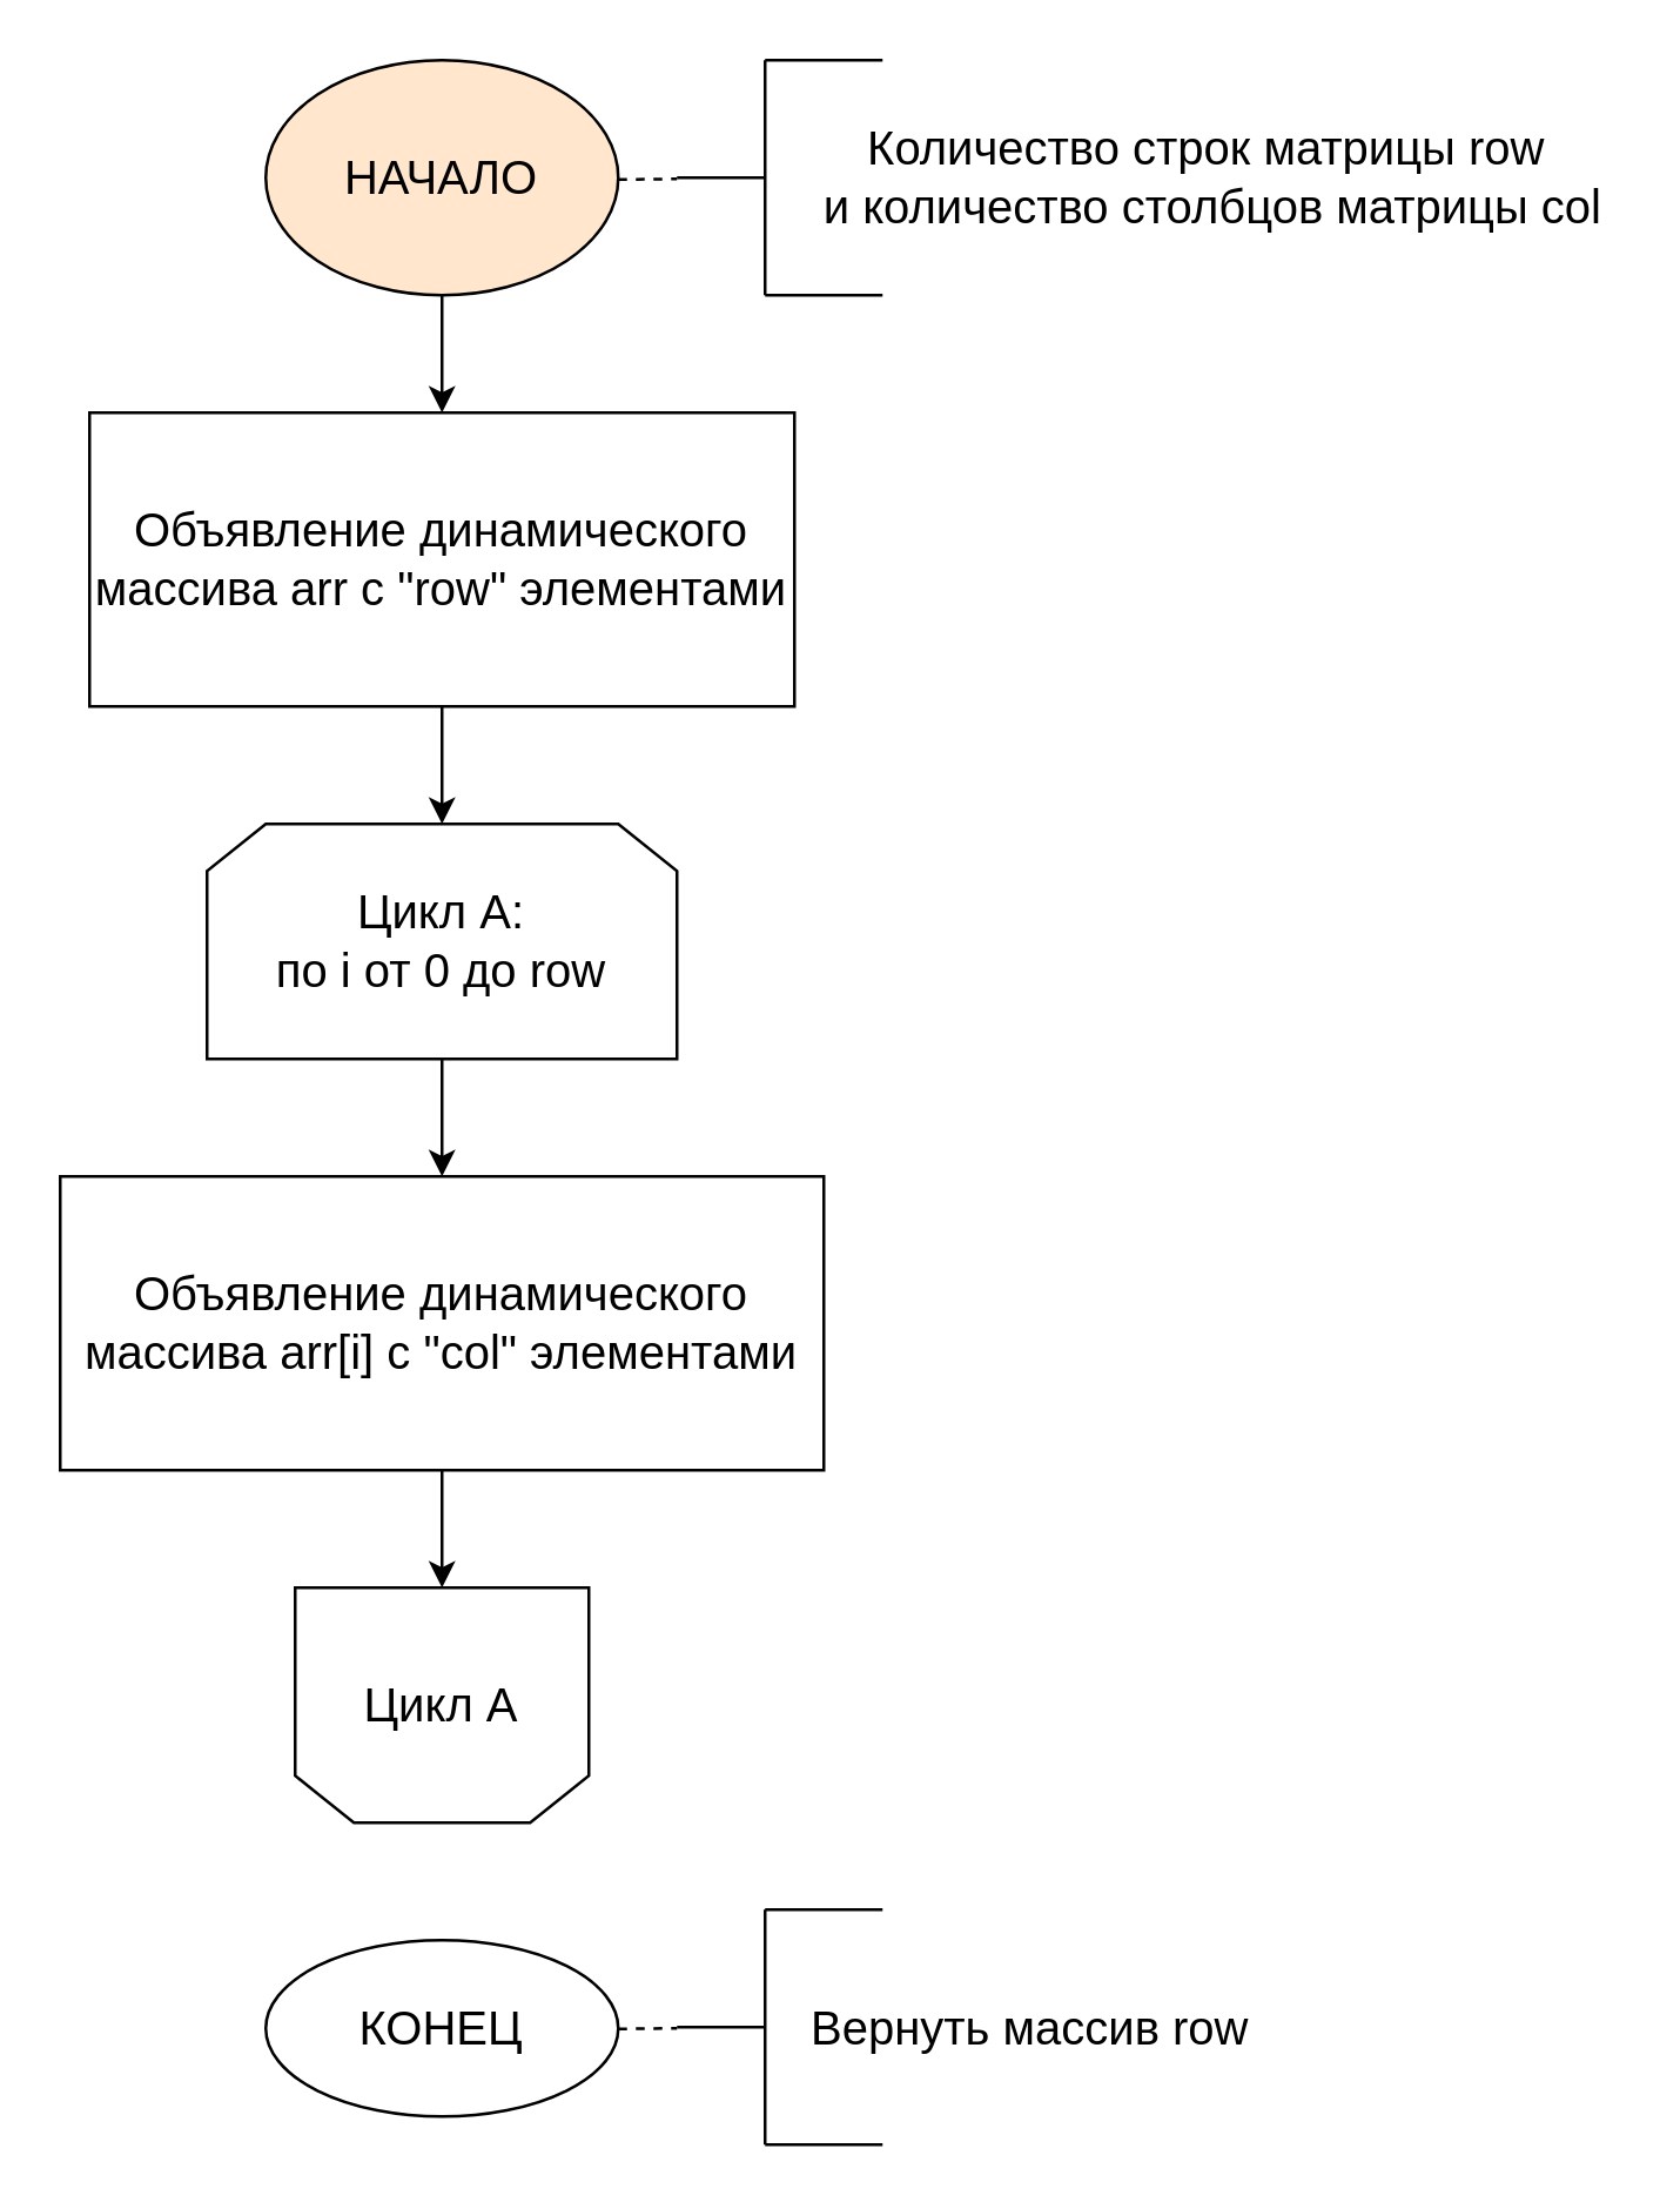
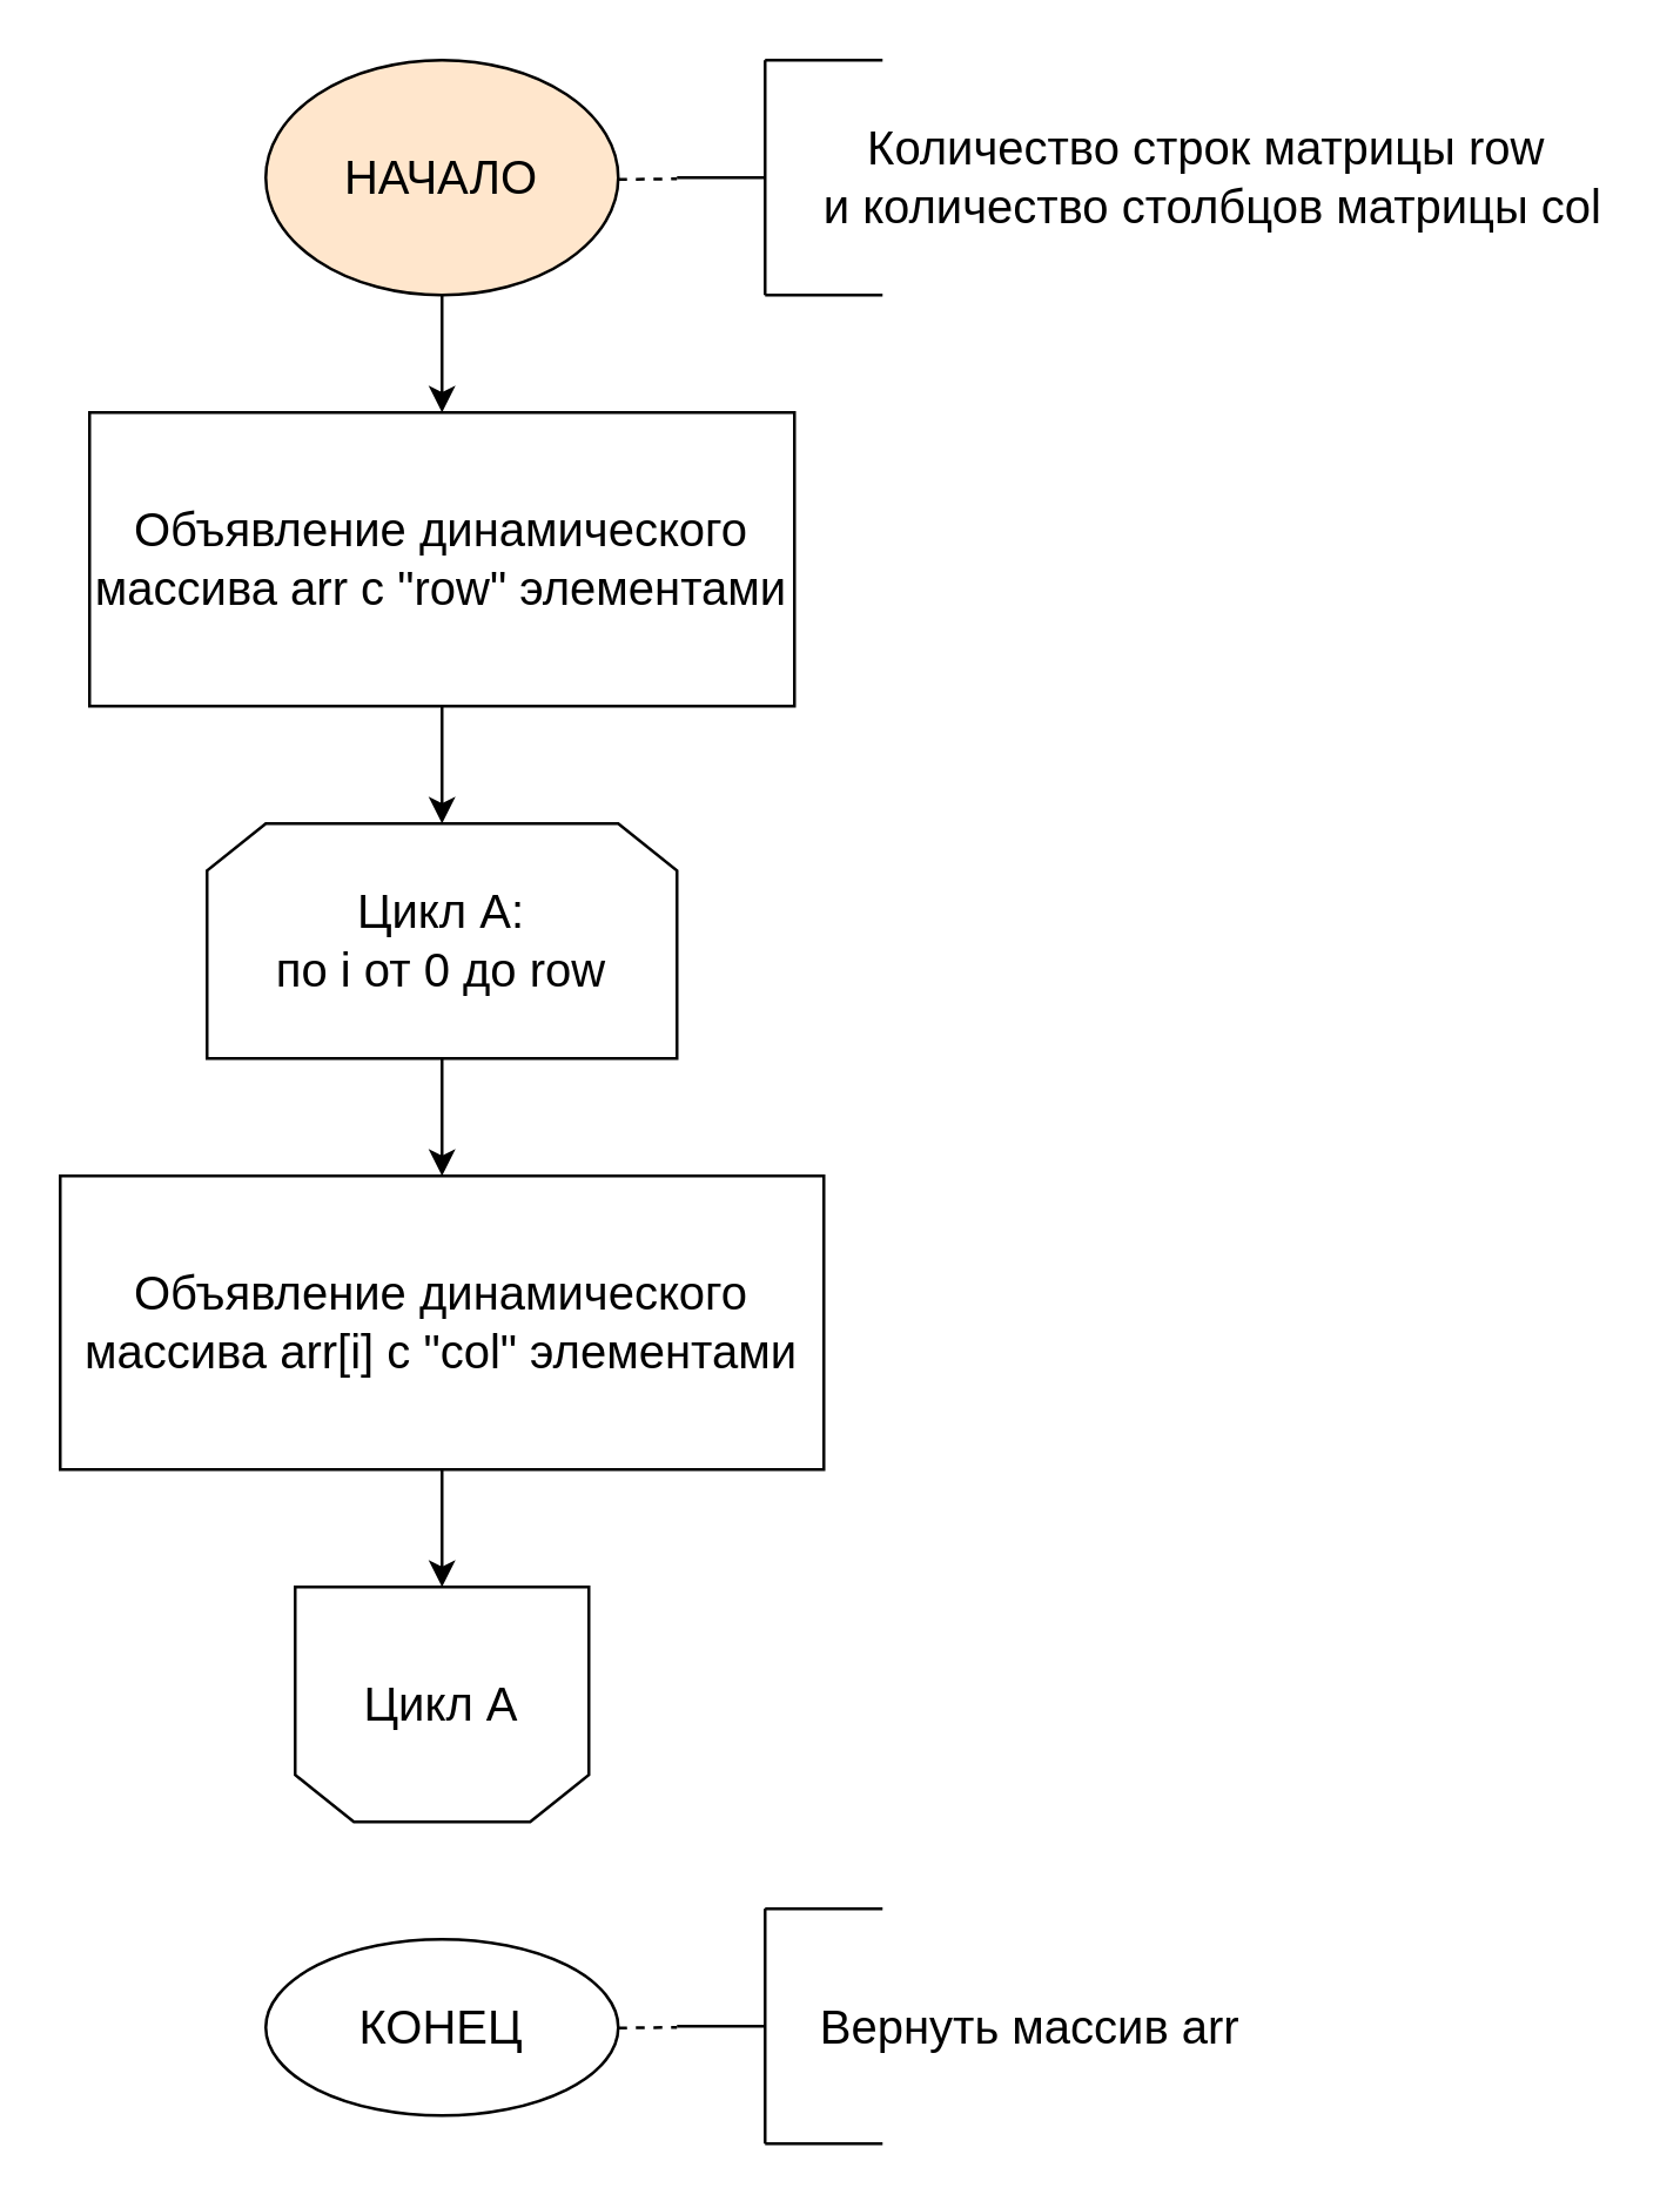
  <mxCell id="0" />
  <mxCell id="1" parent="0" />
  <mxCell id="2" value="" style="edgeStyle=orthogonalEdgeStyle;rounded=0;orthogonalLoop=1;jettySize=auto;html=1;fontSize=16;" edge="1" parent="1" source="3" target="11"><mxGeometry relative="1" as="geometry" /></mxCell>
  <mxCell id="3" value="НАЧАЛО" style="ellipse;whiteSpace=wrap;html=1;fontSize=16;fillColor=#ffe6cc;" vertex="1" parent="1"><mxGeometry x="90" y="20" width="120" height="80" as="geometry" /></mxCell>
  <mxCell id="4" value="" style="endArrow=none;html=1;rounded=0;fontSize=16;" edge="1" parent="1"><mxGeometry width="50" height="50" relative="1" as="geometry"><mxPoint x="260" y="60" as="sourcePoint" /><mxPoint x="230" y="60" as="targetPoint" /></mxGeometry></mxCell>
  <mxCell id="5" value="" style="endArrow=none;html=1;rounded=0;fontSize=16;" edge="1" parent="1"><mxGeometry width="50" height="50" relative="1" as="geometry"><mxPoint x="260" y="100" as="sourcePoint" /><mxPoint x="260" y="20" as="targetPoint" /></mxGeometry></mxCell>
  <mxCell id="6" value="" style="endArrow=none;html=1;rounded=0;fontSize=16;" edge="1" parent="1"><mxGeometry width="50" height="50" relative="1" as="geometry"><mxPoint x="300" y="20" as="sourcePoint" /><mxPoint x="260" y="20" as="targetPoint" /></mxGeometry></mxCell>
  <mxCell id="7" value="" style="endArrow=none;html=1;rounded=0;fontSize=16;" edge="1" parent="1"><mxGeometry width="50" height="50" relative="1" as="geometry"><mxPoint x="300" y="100" as="sourcePoint" /><mxPoint x="260" y="100" as="targetPoint" /></mxGeometry></mxCell>
  <mxCell id="8" value="" style="endArrow=none;dashed=1;html=1;rounded=0;exitX=1;exitY=0.5;exitDx=0;exitDy=0;" edge="1" parent="1"><mxGeometry width="50" height="50" relative="1" as="geometry"><mxPoint x="210" y="60.64" as="sourcePoint" /><mxPoint x="230" y="60.4" as="targetPoint" /></mxGeometry></mxCell>
  <mxCell id="9" value="Количество строк матрицы row&lt;br&gt;&amp;nbsp;и количество столбцов матрицы col" style="text;html=1;align=center;verticalAlign=middle;resizable=0;points=[];autosize=1;strokeColor=none;fillColor=none;fontSize=16;" vertex="1" parent="1"><mxGeometry x="270" y="40" width="280" height="40" as="geometry" /></mxCell>
  <mxCell id="10" style="edgeStyle=orthogonalEdgeStyle;rounded=0;orthogonalLoop=1;jettySize=auto;html=1;entryX=0.5;entryY=0;entryDx=0;entryDy=0;fontSize=16;" edge="1" parent="1" source="11" target="13"><mxGeometry relative="1" as="geometry" /></mxCell>
  <mxCell id="11" value="Объявление динамического массива arr с &quot;row&quot; элементами" style="whiteSpace=wrap;html=1;fontSize=16;" vertex="1" parent="1"><mxGeometry x="30" y="140" width="240" height="100" as="geometry" /></mxCell>
  <mxCell id="12" style="edgeStyle=orthogonalEdgeStyle;rounded=0;orthogonalLoop=1;jettySize=auto;html=1;entryX=0.5;entryY=0;entryDx=0;entryDy=0;fontSize=16;" edge="1" parent="1" source="13" target="15"><mxGeometry relative="1" as="geometry" /></mxCell>
  <mxCell id="13" value="Цикл А:&lt;br&gt;по i от 0 до row" style="shape=loopLimit;whiteSpace=wrap;html=1;fontSize=16;" vertex="1" parent="1"><mxGeometry x="70" y="280" width="160" height="80" as="geometry" /></mxCell>
  <mxCell id="14" style="edgeStyle=orthogonalEdgeStyle;rounded=0;orthogonalLoop=1;jettySize=auto;html=1;entryX=0.5;entryY=1;entryDx=0;entryDy=0;fontSize=16;" edge="1" parent="1" source="15" target="16"><mxGeometry relative="1" as="geometry" /></mxCell>
  <mxCell id="15" value="Объявление динамического массива arr[i] с &quot;col&quot; элементами" style="whiteSpace=wrap;html=1;fontSize=16;" vertex="1" parent="1"><mxGeometry x="20" y="400" width="260" height="100" as="geometry" /></mxCell>
  <mxCell id="16" value="Цикл А" style="shape=loopLimit;whiteSpace=wrap;html=1;fontSize=16;direction=west;" vertex="1" parent="1"><mxGeometry x="100" y="540" width="100" height="80" as="geometry" /></mxCell>
  <mxCell id="17" value="КОНЕЦ" style="ellipse;whiteSpace=wrap;html=1;fontSize=16;" vertex="1" parent="1"><mxGeometry x="90" y="660" width="120" height="60" as="geometry" /></mxCell>
- <mxCell id="18" value="Вернуть массив row" style="text;html=1;align=center;verticalAlign=middle;resizable=0;points=[];autosize=1;strokeColor=none;fillColor=none;fontSize=16;" vertex="1" parent="1"><mxGeometry x="270" y="680" width="160" height="20" as="geometry" /></mxCell>
+ <mxCell id="18" value="Вернуть массив arr" style="text;html=1;align=center;verticalAlign=middle;resizable=0;points=[];autosize=1;strokeColor=none;fillColor=none;fontSize=16;" vertex="1" parent="1"><mxGeometry x="270" y="680" width="160" height="20" as="geometry" /></mxCell>
  <mxCell id="19" value="" style="endArrow=none;html=1;rounded=0;fontSize=16;" edge="1" parent="1"><mxGeometry width="50" height="50" relative="1" as="geometry"><mxPoint x="260" y="689.58" as="sourcePoint" /><mxPoint x="230" y="689.58" as="targetPoint" /></mxGeometry></mxCell>
  <mxCell id="20" value="" style="endArrow=none;html=1;rounded=0;fontSize=16;" edge="1" parent="1"><mxGeometry width="50" height="50" relative="1" as="geometry"><mxPoint x="260" y="729.58" as="sourcePoint" /><mxPoint x="260" y="649.58" as="targetPoint" /></mxGeometry></mxCell>
  <mxCell id="21" value="" style="endArrow=none;html=1;rounded=0;fontSize=16;" edge="1" parent="1"><mxGeometry width="50" height="50" relative="1" as="geometry"><mxPoint x="300" y="649.58" as="sourcePoint" /><mxPoint x="260" y="649.58" as="targetPoint" /></mxGeometry></mxCell>
  <mxCell id="22" value="" style="endArrow=none;html=1;rounded=0;fontSize=16;" edge="1" parent="1"><mxGeometry width="50" height="50" relative="1" as="geometry"><mxPoint x="300" y="729.58" as="sourcePoint" /><mxPoint x="260" y="729.58" as="targetPoint" /></mxGeometry></mxCell>
  <mxCell id="23" value="" style="endArrow=none;dashed=1;html=1;rounded=0;exitX=1;exitY=0.5;exitDx=0;exitDy=0;" edge="1" parent="1"><mxGeometry width="50" height="50" relative="1" as="geometry"><mxPoint x="210" y="690.22" as="sourcePoint" /><mxPoint x="230" y="689.98" as="targetPoint" /></mxGeometry></mxCell>
